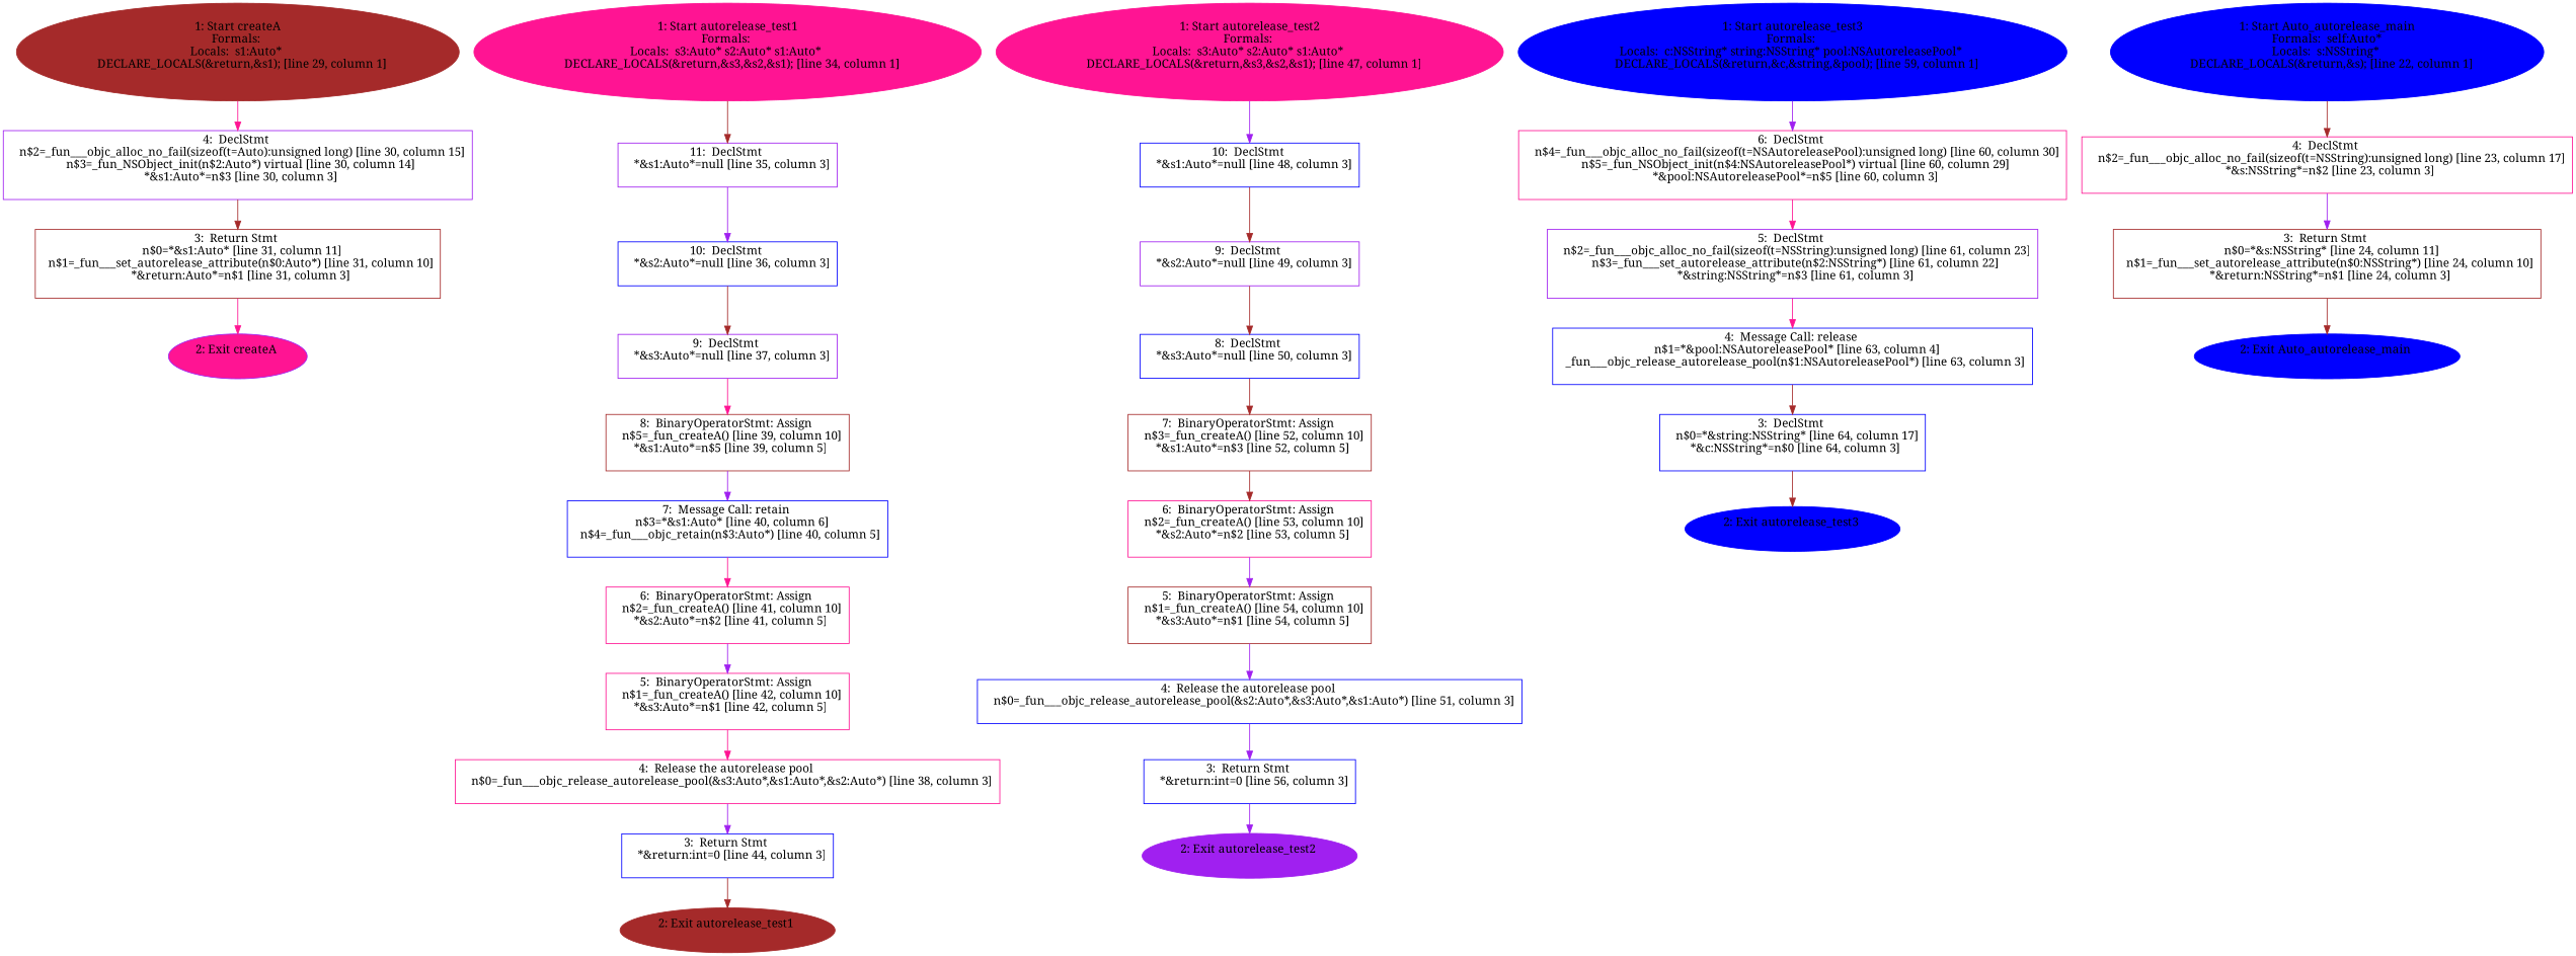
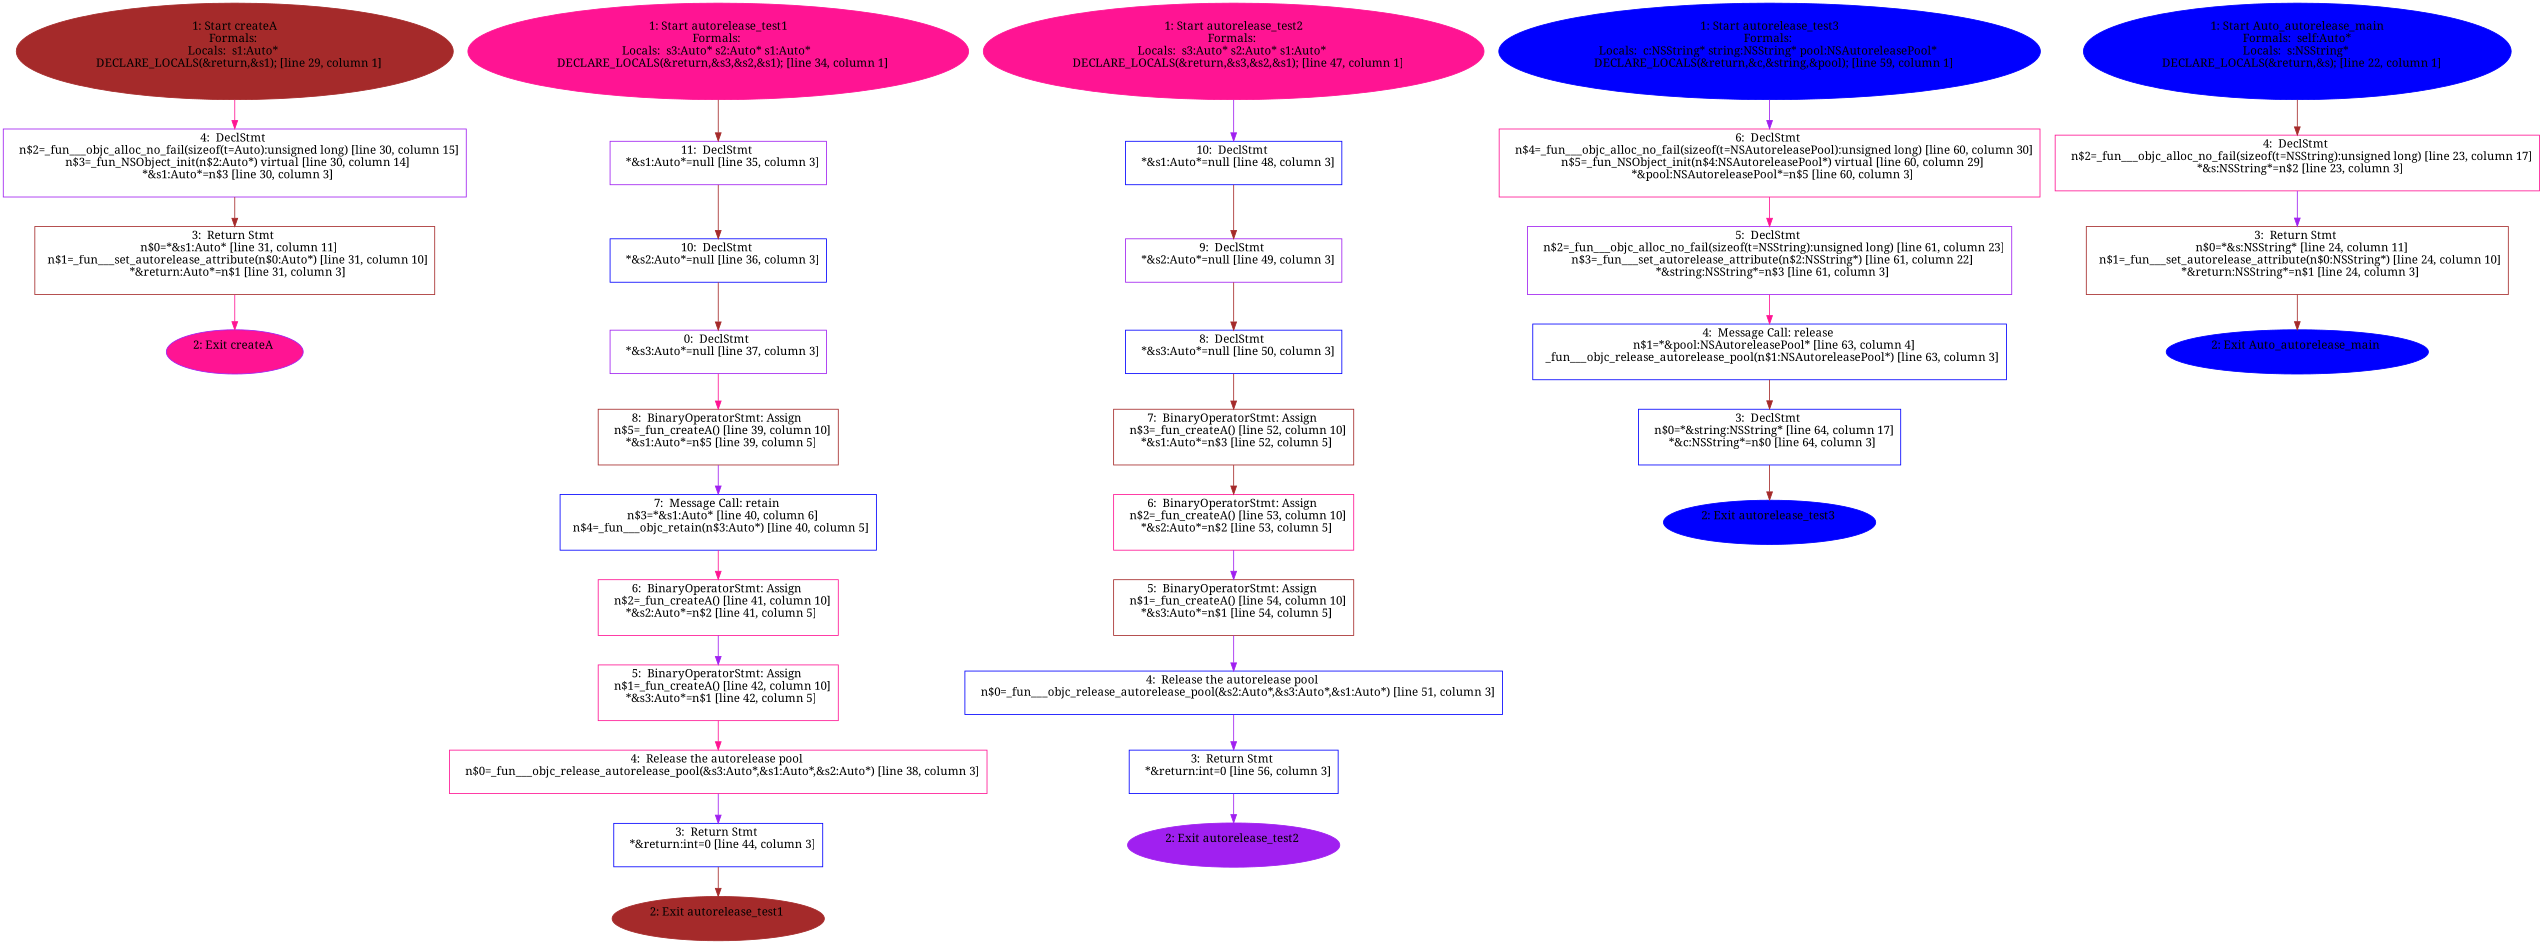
  digraph {
    fontname="Noto Serif"
    node [color=blue fontname="Noto Serif" shape=box]
    edge [color=brown fontname="Noto Serif"]
    n1 [color=brown label="1: Start createA\nFormals: \nLocals:  s1:Auto* \n   DECLARE_LOCALS(&return,&s1); [line 29, column 1]\n " style=filled shape=""]
    n2 [color=purple label="4:  DeclStmt \n   n$2=_fun___objc_alloc_no_fail(sizeof(t=Auto):unsigned long) [line 30, column 15]\n  n$3=_fun_NSObject_init(n$2:Auto*) virtual [line 30, column 14]\n  *&s1:Auto*=n$3 [line 30, column 3]\n "]
    n3 [color=brown label="3:  Return Stmt \n   n$0=*&s1:Auto* [line 31, column 11]\n  n$1=_fun___set_autorelease_attribute(n$0:Auto*) [line 31, column 10]\n  *&return:Auto*=n$1 [line 31, column 3]\n "]
    n4 [color=purple fillcolor=deeppink label="2: Exit createA \n  " style=filled shape=""]
    n5 [color=deeppink label="1: Start autorelease_test1\nFormals: \nLocals:  s3:Auto* s2:Auto* s1:Auto* \n   DECLARE_LOCALS(&return,&s3,&s2,&s1); [line 34, column 1]\n " style=filled shape=""]
    n6 [color=purple label="11:  DeclStmt \n   *&s1:Auto*=null [line 35, column 3]\n "]
    n7 [label="10:  DeclStmt \n   *&s2:Auto*=null [line 36, column 3]\n "]
-   n8 [color=purple label="9:  DeclStmt \n   *&s3:Auto*=null [line 37, column 3]\n "]
+   n8 [color=purple label="0:  DeclStmt \n   *&s3:Auto*=null [line 37, column 3]\n "]
    n9 [color=brown label="2: Exit autorelease_test1 \n  " style=filled shape=""]
    n10 [label="3:  Return Stmt \n   *&return:int=0 [line 44, column 3]\n "]
    n11 [color=deeppink label="4:  Release the autorelease pool \n   n$0=_fun___objc_release_autorelease_pool(&s3:Auto*,&s1:Auto*,&s2:Auto*) [line 38, column 3]\n "]
    n12 [color=deeppink label="5:  BinaryOperatorStmt: Assign \n   n$1=_fun_createA() [line 42, column 10]\n  *&s3:Auto*=n$1 [line 42, column 5]\n "]
    n13 [color=deeppink label="6:  BinaryOperatorStmt: Assign \n   n$2=_fun_createA() [line 41, column 10]\n  *&s2:Auto*=n$2 [line 41, column 5]\n "]
    n14 [label="7:  Message Call: retain \n   n$3=*&s1:Auto* [line 40, column 6]\n  n$4=_fun___objc_retain(n$3:Auto*) [line 40, column 5]\n "]
    n15 [color=brown label="8:  BinaryOperatorStmt: Assign \n   n$5=_fun_createA() [line 39, column 10]\n  *&s1:Auto*=n$5 [line 39, column 5]\n "]
    n16 [color=deeppink label="1: Start autorelease_test2\nFormals: \nLocals:  s3:Auto* s2:Auto* s1:Auto* \n   DECLARE_LOCALS(&return,&s3,&s2,&s1); [line 47, column 1]\n " style=filled shape=""]
    n17 [label="10:  DeclStmt \n   *&s1:Auto*=null [line 48, column 3]\n "]
    n18 [color=purple label="9:  DeclStmt \n   *&s2:Auto*=null [line 49, column 3]\n "]
    n19 [label="8:  DeclStmt \n   *&s3:Auto*=null [line 50, column 3]\n "]
    n20 [color=purple label="2: Exit autorelease_test2 \n  " style=filled shape=""]
    n21 [label="3:  Return Stmt \n   *&return:int=0 [line 56, column 3]\n "]
    n22 [label="4:  Release the autorelease pool \n   n$0=_fun___objc_release_autorelease_pool(&s2:Auto*,&s3:Auto*,&s1:Auto*) [line 51, column 3]\n "]
    n23 [color=brown label="5:  BinaryOperatorStmt: Assign \n   n$1=_fun_createA() [line 54, column 10]\n  *&s3:Auto*=n$1 [line 54, column 5]\n "]
    n24 [color=deeppink label="6:  BinaryOperatorStmt: Assign \n   n$2=_fun_createA() [line 53, column 10]\n  *&s2:Auto*=n$2 [line 53, column 5]\n "]
    n25 [color=brown label="7:  BinaryOperatorStmt: Assign \n   n$3=_fun_createA() [line 52, column 10]\n  *&s1:Auto*=n$3 [line 52, column 5]\n "]
    n26 [label="1: Start autorelease_test3\nFormals: \nLocals:  c:NSString* string:NSString* pool:NSAutoreleasePool* \n   DECLARE_LOCALS(&return,&c,&string,&pool); [line 59, column 1]\n " style=filled shape=""]
    n27 [color=deeppink label="6:  DeclStmt \n   n$4=_fun___objc_alloc_no_fail(sizeof(t=NSAutoreleasePool):unsigned long) [line 60, column 30]\n  n$5=_fun_NSObject_init(n$4:NSAutoreleasePool*) virtual [line 60, column 29]\n  *&pool:NSAutoreleasePool*=n$5 [line 60, column 3]\n "]
    n28 [color=purple label="5:  DeclStmt \n   n$2=_fun___objc_alloc_no_fail(sizeof(t=NSString):unsigned long) [line 61, column 23]\n  n$3=_fun___set_autorelease_attribute(n$2:NSString*) [line 61, column 22]\n  *&string:NSString*=n$3 [line 61, column 3]\n "]
    n29 [label="4:  Message Call: release \n   n$1=*&pool:NSAutoreleasePool* [line 63, column 4]\n  _fun___objc_release_autorelease_pool(n$1:NSAutoreleasePool*) [line 63, column 3]\n "]
    n30 [label="2: Exit autorelease_test3 \n  " style=filled shape=""]
    n31 [label="3:  DeclStmt \n   n$0=*&string:NSString* [line 64, column 17]\n  *&c:NSString*=n$0 [line 64, column 3]\n "]
    n32 [label="1: Start Auto_autorelease_main\nFormals:  self:Auto*\nLocals:  s:NSString* \n   DECLARE_LOCALS(&return,&s); [line 22, column 1]\n " style=filled shape=""]
    n33 [color=deeppink label="4:  DeclStmt \n   n$2=_fun___objc_alloc_no_fail(sizeof(t=NSString):unsigned long) [line 23, column 17]\n  *&s:NSString*=n$2 [line 23, column 3]\n "]
    n34 [color=brown label="3:  Return Stmt \n   n$0=*&s:NSString* [line 24, column 11]\n  n$1=_fun___set_autorelease_attribute(n$0:NSString*) [line 24, column 10]\n  *&return:NSString*=n$1 [line 24, column 3]\n "]
    n35 [label="2: Exit Auto_autorelease_main \n  " style=filled shape=""]
    n1 -> n2 [color=deeppink]
    n2 -> n3
    n3 -> n4 [color=deeppink]
    n5 -> n6
-   n6 -> n7 [color=purple]
+   n6 -> n7
    n7 -> n8
    n8 -> n15 [color=deeppink]
    n10 -> n9
    n11 -> n10 [color=purple]
    n12 -> n11 [color=deeppink]
    n13 -> n12 [color=purple]
    n14 -> n13 [color=deeppink]
    n15 -> n14 [color=purple]
    n16 -> n17 [color=purple]
    n17 -> n18
    n18 -> n19
    n19 -> n25
    n21 -> n20 [color=purple]
    n22 -> n21 [color=purple]
    n23 -> n22 [color=purple]
    n24 -> n23 [color=purple]
    n25 -> n24
    n26 -> n27 [color=purple]
    n27 -> n28 [color=deeppink]
    n28 -> n29 [color=deeppink]
    n29 -> n31
    n31 -> n30
    n32 -> n33
    n33 -> n34 [color=purple]
    n34 -> n35
  }
